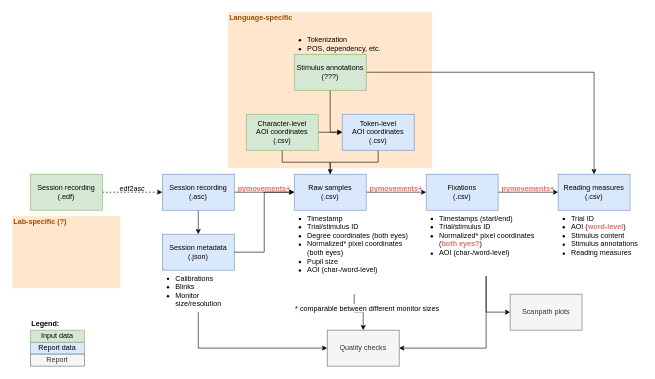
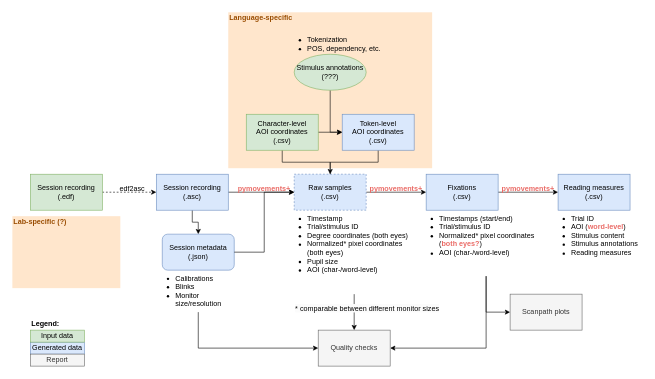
  <mxCell id="0" />
  <mxCell id="1" parent="0" />
  <mxCell id="2" value="" style="rounded=0;whiteSpace=wrap;html=1;shadow=0;glass=0;sketch=0;fontColor=#000000;fillColor=#FFE6CC;strokeColor=none;" vertex="1" parent="1"><mxGeometry x="380" y="20" width="340" height="260" as="geometry" /></mxCell>
  <mxCell id="3" value="" style="rounded=0;whiteSpace=wrap;html=1;shadow=0;glass=0;sketch=0;fontColor=#000000;fillColor=#FFE6CC;strokeColor=none;" vertex="1" parent="1"><mxGeometry x="20" y="360" width="180" height="120" as="geometry" /></mxCell>
  <mxCell id="4" style="edgeStyle=orthogonalEdgeStyle;rounded=0;orthogonalLoop=1;jettySize=auto;html=1;exitX=1;exitY=0.5;exitDx=0;exitDy=0;entryX=0;entryY=0.5;entryDx=0;entryDy=0;dashed=1;" parent="1" source="5" target="8" edge="1"><mxGeometry relative="1" as="geometry" /></mxCell>
  <mxCell id="5" value="Session recording&lt;div&gt;(.edf)&lt;/div&gt;" style="rounded=0;whiteSpace=wrap;html=1;fillColor=#d5e8d4;strokeColor=#82b366;" parent="1" vertex="1"><mxGeometry x="50" y="290" width="120" height="60" as="geometry" /></mxCell>
  <mxCell id="6" style="edgeStyle=orthogonalEdgeStyle;rounded=0;orthogonalLoop=1;jettySize=auto;html=1;entryX=0;entryY=0.5;entryDx=0;entryDy=0;" parent="1" source="8" target="10" edge="1"><mxGeometry relative="1" as="geometry" /></mxCell>
  <mxCell id="7" style="edgeStyle=orthogonalEdgeStyle;rounded=0;orthogonalLoop=1;jettySize=auto;html=1;exitX=0.5;exitY=1;exitDx=0;exitDy=0;entryX=0.5;entryY=0;entryDx=0;entryDy=0;" parent="1" source="8" target="11" edge="1"><mxGeometry relative="1" as="geometry" /></mxCell>
- <mxCell id="8" value="Session recording&lt;div&gt;(.asc)&lt;/div&gt;" style="rounded=0;whiteSpace=wrap;html=1;fillColor=#dae8fc;strokeColor=#6c8ebf;" parent="1" vertex="1"><mxGeometry x="270" y="290" width="120" height="60" as="geometry" /></mxCell>
+ <mxCell id="8" value="Session recording&lt;div&gt;(.asc)&lt;/div&gt;" style="rounded=0;whiteSpace=wrap;html=1;fillColor=#dae8fc;strokeColor=#6c8ebf;" parent="1" vertex="1"><mxGeometry x="260" y="290" width="120" height="60" as="geometry" /></mxCell>
  <mxCell id="9" style="edgeStyle=orthogonalEdgeStyle;rounded=0;orthogonalLoop=1;jettySize=auto;html=1;exitX=1;exitY=0.5;exitDx=0;exitDy=0;entryX=0;entryY=0.5;entryDx=0;entryDy=0;" parent="1" source="10" target="18" edge="1"><mxGeometry relative="1" as="geometry" /></mxCell>
- <mxCell id="10" value="Raw samples&lt;div&gt;(.csv)&lt;/div&gt;" style="rounded=0;whiteSpace=wrap;html=1;fillColor=#dae8fc;strokeColor=#6c8ebf;" parent="1" vertex="1"><mxGeometry x="490" y="290" width="120" height="60" as="geometry" /></mxCell>
- <mxCell id="11" value="Session metadata&lt;div&gt;(.json)&lt;/div&gt;" style="rounded=0;whiteSpace=wrap;html=1;fillColor=#dae8fc;strokeColor=#6c8ebf;" parent="1" vertex="1"><mxGeometry x="270" y="390" width="120" height="60" as="geometry" /></mxCell>
+ <mxCell id="10" value="Raw samples&lt;div&gt;(.csv)&lt;/div&gt;" style="rounded=0;whiteSpace=wrap;html=1;fillColor=#dae8fc;strokeColor=#6c8ebf;dashed=1;" parent="1" vertex="1"><mxGeometry x="490" y="290" width="120" height="60" as="geometry" /></mxCell>
+ <mxCell id="11" value="Session metadata&lt;div&gt;(.json)&lt;/div&gt;" style="whiteSpace=wrap;html=1;fillColor=#dae8fc;strokeColor=#6c8ebf;rounded=1;" parent="1" vertex="1"><mxGeometry x="270" y="390" width="120" height="60" as="geometry" /></mxCell>
  <mxCell id="12" style="edgeStyle=orthogonalEdgeStyle;rounded=0;orthogonalLoop=1;jettySize=auto;html=1;exitX=0.5;exitY=1;exitDx=0;exitDy=0;entryX=0.5;entryY=0;entryDx=0;entryDy=0;" parent="1" source="13" target="26" edge="1"><mxGeometry relative="1" as="geometry" /></mxCell>
  <mxCell id="13" value="&lt;ul style=&quot;padding-left: 20px; margin-top: 0px; margin-bottom: 0px;&quot;&gt;&lt;li&gt;Timestamp&lt;/li&gt;&lt;li&gt;Trial/stimulus ID&lt;/li&gt;&lt;li&gt;Degree coordinates (both eyes)&lt;/li&gt;&lt;li&gt;Normalized* pixel coordinates (both eyes)&lt;/li&gt;&lt;li&gt;Pupil size&lt;/li&gt;&lt;li&gt;AOI (char-/word-level)&lt;/li&gt;&lt;/ul&gt;" style="text;html=1;align=left;verticalAlign=top;whiteSpace=wrap;rounded=0;" parent="1" vertex="1"><mxGeometry x="490" y="350" width="200" height="140" as="geometry" /></mxCell>
  <mxCell id="14" style="edgeStyle=orthogonalEdgeStyle;html=1;entryX=0;entryY=0.5;entryDx=0;entryDy=0;arcSize=0;" parent="1" source="16" target="43" edge="1"><mxGeometry relative="1" as="geometry" /></mxCell>
  <mxCell id="15" style="edgeStyle=orthogonalEdgeStyle;html=1;entryX=0.5;entryY=0;entryDx=0;entryDy=0;arcSize=0;endArrow=none;" parent="1" source="16" target="10" edge="1"><mxGeometry relative="1" as="geometry" /></mxCell>
  <mxCell id="16" value="Character-level&lt;br&gt;AOI coordinates&lt;br&gt;&lt;span style=&quot;background-color: initial;&quot;&gt;(.csv)&lt;/span&gt;" style="rounded=0;whiteSpace=wrap;html=1;fillColor=#d5e8d4;strokeColor=#82b366;" parent="1" vertex="1"><mxGeometry x="410" y="190" width="120" height="60" as="geometry" /></mxCell>
  <mxCell id="17" style="edgeStyle=orthogonalEdgeStyle;rounded=0;orthogonalLoop=1;jettySize=auto;html=1;entryX=0;entryY=0.5;entryDx=0;entryDy=0;" parent="1" source="18" target="30" edge="1"><mxGeometry relative="1" as="geometry" /></mxCell>
  <mxCell id="18" value="Fixations&lt;div&gt;(.csv)&lt;/div&gt;" style="rounded=0;whiteSpace=wrap;html=1;fillColor=#dae8fc;strokeColor=#6c8ebf;" parent="1" vertex="1"><mxGeometry x="710" y="290" width="120" height="60" as="geometry" /></mxCell>
  <mxCell id="19" style="edgeStyle=orthogonalEdgeStyle;rounded=0;orthogonalLoop=1;jettySize=auto;html=1;entryX=0;entryY=0.5;entryDx=0;entryDy=0;exitX=0.5;exitY=1;exitDx=0;exitDy=0;" parent="1" source="20" target="26" edge="1"><mxGeometry relative="1" as="geometry" /></mxCell>
  <mxCell id="20" value="&lt;ul style=&quot;padding-left: 20px; margin-top: 0px; margin-bottom: 0px;&quot;&gt;&lt;li&gt;Calibrations&lt;/li&gt;&lt;li&gt;Blinks&lt;/li&gt;&lt;li&gt;Monitor size/resolution&lt;/li&gt;&lt;/ul&gt;" style="text;html=1;align=left;verticalAlign=top;whiteSpace=wrap;rounded=0;" parent="1" vertex="1"><mxGeometry x="270" y="450" width="120" height="70" as="geometry" /></mxCell>
  <mxCell id="21" style="edgeStyle=orthogonalEdgeStyle;rounded=0;orthogonalLoop=1;jettySize=auto;html=1;exitX=0.5;exitY=1;exitDx=0;exitDy=0;entryX=1;entryY=0.5;entryDx=0;entryDy=0;" parent="1" source="23" target="26" edge="1"><mxGeometry relative="1" as="geometry" /></mxCell>
  <mxCell id="22" style="edgeStyle=orthogonalEdgeStyle;rounded=0;orthogonalLoop=1;jettySize=auto;html=1;exitX=0.5;exitY=1;exitDx=0;exitDy=0;entryX=0;entryY=0.5;entryDx=0;entryDy=0;" parent="1" source="23" target="37" edge="1"><mxGeometry relative="1" as="geometry" /></mxCell>
  <mxCell id="23" value="&lt;ul style=&quot;padding-left: 20px; margin-top: 0px; margin-bottom: 0px;&quot;&gt;&lt;li&gt;Timestamps (start/end)&lt;/li&gt;&lt;li&gt;Trial/stimulus ID&lt;/li&gt;&lt;li&gt;Normalized* pixel coordinates (&lt;b&gt;&lt;font color=&quot;#ea6b66&quot;&gt;both eyes?&lt;/font&gt;&lt;/b&gt;)&lt;/li&gt;&lt;li&gt;AOI (char-/word-level)&lt;/li&gt;&lt;/ul&gt;" style="text;html=1;align=left;verticalAlign=top;whiteSpace=wrap;rounded=0;" parent="1" vertex="1"><mxGeometry x="710" y="350" width="200" height="110" as="geometry" /></mxCell>
  <mxCell id="24" value="&lt;span style=&quot;color: rgb(0, 0, 0); font-family: Helvetica; font-size: 12px; font-style: normal; font-variant-ligatures: normal; font-variant-caps: normal; font-weight: 400; letter-spacing: normal; orphans: 2; text-indent: 0px; text-transform: none; widows: 2; word-spacing: 0px; -webkit-text-stroke-width: 0px; white-space: normal; background-color: rgb(251, 251, 251); text-decoration-thickness: initial; text-decoration-style: initial; text-decoration-color: initial; float: none; display: inline !important;&quot;&gt;* comparable between different monitor sizes&lt;/span&gt;" style="text;whiteSpace=wrap;html=1;align=left;" parent="1" vertex="1"><mxGeometry x="490" y="500" width="280" height="30" as="geometry" /></mxCell>
  <mxCell id="25" style="edgeStyle=orthogonalEdgeStyle;rounded=0;orthogonalLoop=1;jettySize=auto;html=1;exitX=1;exitY=0.5;exitDx=0;exitDy=0;entryX=0;entryY=0.5;entryDx=0;entryDy=0;" parent="1" source="11" target="10" edge="1"><mxGeometry relative="1" as="geometry" /></mxCell>
- <mxCell id="26" value="Quality checks" style="rounded=0;whiteSpace=wrap;html=1;fillColor=#f5f5f5;strokeColor=#666666;fontColor=#333333;" parent="1" vertex="1"><mxGeometry x="545" y="550" width="120" height="60" as="geometry" /></mxCell>
+ <mxCell id="26" value="Quality checks" style="rounded=0;whiteSpace=wrap;html=1;fillColor=#f5f5f5;strokeColor=#666666;fontColor=#333333;" parent="1" vertex="1"><mxGeometry x="530" y="550" width="120" height="60" as="geometry" /></mxCell>
  <mxCell id="27" value="edf2asc" style="text;html=1;align=center;verticalAlign=middle;whiteSpace=wrap;rounded=0;fontColor=#000000;fontStyle=0" parent="1" vertex="1"><mxGeometry x="190" y="300" width="60" height="30" as="geometry" /></mxCell>
  <mxCell id="28" value="pymovements+" style="text;html=1;align=center;verticalAlign=middle;whiteSpace=wrap;rounded=0;fontStyle=1;fontColor=#EA6B66;" parent="1" vertex="1"><mxGeometry x="410" y="300" width="60" height="30" as="geometry" /></mxCell>
  <mxCell id="29" value="pymovements+" style="text;html=1;align=center;verticalAlign=middle;whiteSpace=wrap;rounded=0;fontColor=#EA6B66;fontStyle=1" parent="1" vertex="1"><mxGeometry x="630" y="300" width="60" height="30" as="geometry" /></mxCell>
  <mxCell id="30" value="Reading measures&lt;div&gt;(.csv)&lt;/div&gt;" style="rounded=0;whiteSpace=wrap;html=1;fillColor=#dae8fc;strokeColor=#6c8ebf;" parent="1" vertex="1"><mxGeometry x="930" y="290" width="120" height="60" as="geometry" /></mxCell>
  <mxCell id="31" value="&lt;ul style=&quot;padding-left: 20px; margin-top: 0px; margin-bottom: 0px;&quot;&gt;&lt;li&gt;&lt;span style=&quot;background-color: initial;&quot;&gt;Trial ID&lt;/span&gt;&lt;/li&gt;&lt;li&gt;&lt;span style=&quot;background-color: initial;&quot;&gt;AOI (&lt;b&gt;&lt;font color=&quot;#ea6b66&quot;&gt;word-level&lt;/font&gt;&lt;/b&gt;)&lt;/span&gt;&lt;/li&gt;&lt;li&gt;Stimulus content&lt;/li&gt;&lt;li&gt;Stimulus annotations&lt;/li&gt;&lt;li&gt;Reading measures&lt;/li&gt;&lt;/ul&gt;" style="text;html=1;align=left;verticalAlign=top;whiteSpace=wrap;rounded=0;" parent="1" vertex="1"><mxGeometry x="930" y="350" width="140" height="80" as="geometry" /></mxCell>
  <mxCell id="32" value="pymovements+" style="text;html=1;align=center;verticalAlign=middle;whiteSpace=wrap;rounded=0;fontColor=#EA6B66;fontStyle=1" parent="1" vertex="1"><mxGeometry x="850" y="300" width="60" height="30" as="geometry" /></mxCell>
- <mxCell id="33" value="Report data" style="rounded=0;whiteSpace=wrap;html=1;fillColor=#dae8fc;strokeColor=#6c8ebf;" parent="1" vertex="1"><mxGeometry x="50" y="570" width="90" height="20" as="geometry" /></mxCell>
+ <mxCell id="33" value="Generated data" style="rounded=0;whiteSpace=wrap;html=1;fillColor=#dae8fc;strokeColor=#6c8ebf;" parent="1" vertex="1"><mxGeometry x="50" y="570" width="90" height="20" as="geometry" /></mxCell>
  <mxCell id="34" value="Input data" style="rounded=0;whiteSpace=wrap;html=1;fillColor=#d5e8d4;strokeColor=#82b366;" parent="1" vertex="1"><mxGeometry x="50" y="550" width="90" height="20" as="geometry" /></mxCell>
  <mxCell id="35" value="Legend:" style="text;html=1;align=left;verticalAlign=middle;whiteSpace=wrap;rounded=0;fontStyle=1" parent="1" vertex="1"><mxGeometry x="50" y="530" width="90" height="20" as="geometry" /></mxCell>
  <mxCell id="36" value="Report" style="rounded=0;whiteSpace=wrap;html=1;fillColor=#f5f5f5;strokeColor=#666666;fontColor=#333333;" parent="1" vertex="1"><mxGeometry x="50" y="590" width="90" height="20" as="geometry" /></mxCell>
  <mxCell id="37" value="Scanpath plots" style="rounded=0;whiteSpace=wrap;html=1;fillColor=#f5f5f5;strokeColor=#666666;fontColor=#333333;" parent="1" vertex="1"><mxGeometry x="850" y="490" width="120" height="60" as="geometry" /></mxCell>
- <mxCell id="38" style="edgeStyle=orthogonalEdgeStyle;html=1;entryX=0.5;entryY=0;entryDx=0;entryDy=0;arcSize=0;" parent="1" source="40" target="30" edge="1"><mxGeometry relative="1" as="geometry" /></mxCell>
  <mxCell id="39" style="edgeStyle=orthogonalEdgeStyle;html=1;entryX=0;entryY=0.5;entryDx=0;entryDy=0;arcSize=0;" parent="1" source="40" target="43" edge="1"><mxGeometry relative="1" as="geometry" /></mxCell>
- <mxCell id="40" value="Stimulus annotations&lt;br&gt;(???)" style="rounded=0;whiteSpace=wrap;html=1;fillColor=#d5e8d4;strokeColor=#82b366;glass=0;shadow=0;" parent="1" vertex="1"><mxGeometry x="490" y="90" width="120" height="60" as="geometry" /></mxCell>
+ <mxCell id="40" value="Stimulus annotations&lt;br&gt;(???)" style="ellipse;whiteSpace=wrap;html=1;fillColor=#d5e8d4;strokeColor=#82b366;glass=0;shadow=0;" parent="1" vertex="1"><mxGeometry x="490" y="90" width="120" height="60" as="geometry" /></mxCell>
  <mxCell id="41" value="&lt;ul style=&quot;padding-left: 20px; margin-top: 0px; margin-bottom: 0px;&quot;&gt;&lt;li&gt;Tokenization&lt;/li&gt;&lt;li&gt;POS, dependency, etc.&lt;/li&gt;&lt;/ul&gt;" style="text;html=1;align=left;verticalAlign=bottom;whiteSpace=wrap;rounded=0;" parent="1" vertex="1"><mxGeometry x="490" y="40" width="160" height="50" as="geometry" /></mxCell>
  <mxCell id="42" style="edgeStyle=orthogonalEdgeStyle;html=1;exitX=0.5;exitY=1;exitDx=0;exitDy=0;entryX=0.5;entryY=0;entryDx=0;entryDy=0;arcSize=0;" parent="1" source="43" target="10" edge="1"><mxGeometry relative="1" as="geometry" /></mxCell>
  <mxCell id="43" value="Token-level&lt;br&gt;AOI coordinates&lt;br&gt;&lt;span style=&quot;background-color: initial;&quot;&gt;(.csv)&lt;/span&gt;" style="rounded=0;whiteSpace=wrap;html=1;fillColor=#dae8fc;strokeColor=#6c8ebf;" parent="1" vertex="1"><mxGeometry x="570" y="190" width="120" height="60" as="geometry" /></mxCell>
  <mxCell id="44" value="Lab-specific (?)" style="text;html=1;strokeColor=none;fillColor=none;align=left;verticalAlign=middle;whiteSpace=wrap;rounded=0;shadow=0;glass=0;sketch=0;fontColor=#994C00;fontStyle=1" vertex="1" parent="1"><mxGeometry x="20" y="360" width="160" height="20" as="geometry" /></mxCell>
  <mxCell id="45" value="Language-specific" style="text;html=1;strokeColor=none;fillColor=none;align=left;verticalAlign=middle;whiteSpace=wrap;rounded=0;shadow=0;glass=0;sketch=0;fontColor=#994C00;fontStyle=1" vertex="1" parent="1"><mxGeometry x="380" y="20" width="160" height="20" as="geometry" /></mxCell>
